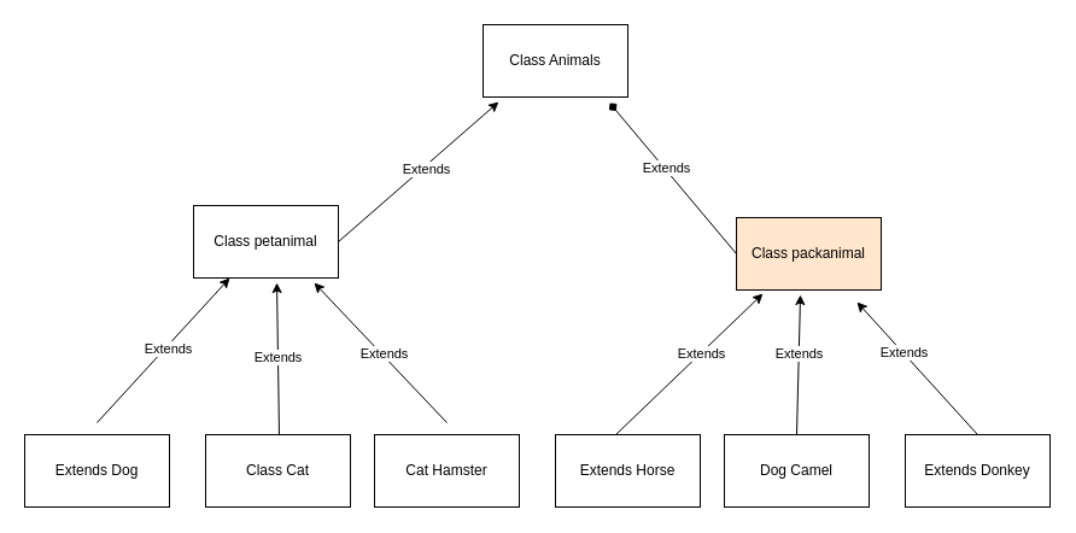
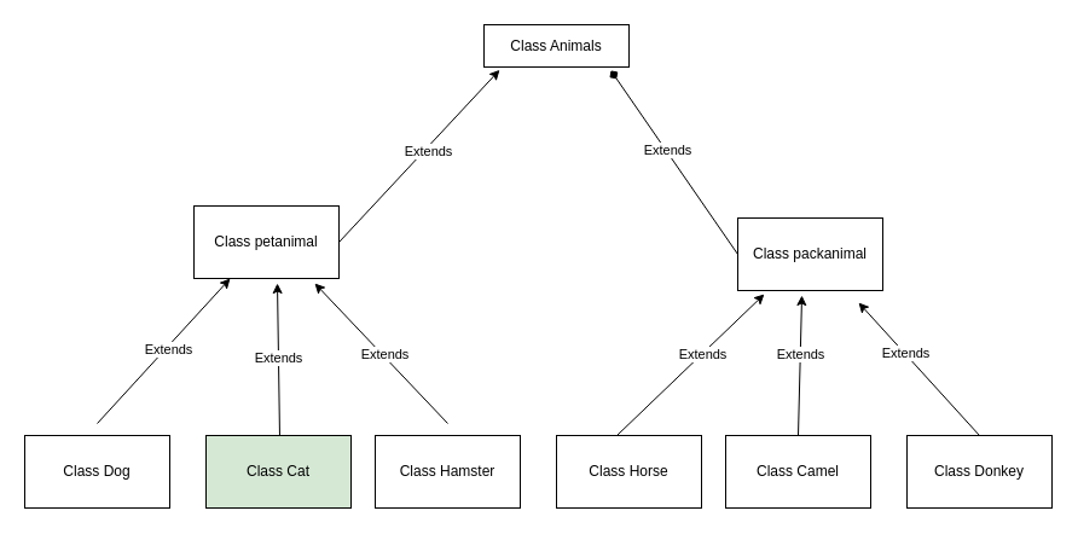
  <mxCell id="0" />
  <mxCell id="1" parent="0" />
- <mxCell id="2" value="Extends Dog" style="rounded=0;whiteSpace=wrap;html=1;" vertex="1" parent="1"><mxGeometry x="20" y="360" width="120" height="60" as="geometry" /></mxCell>
- <mxCell id="3" value="Class Cat" style="rounded=0;whiteSpace=wrap;html=1;" vertex="1" parent="1"><mxGeometry x="170" y="360" width="120" height="60" as="geometry" /></mxCell>
+ <mxCell id="2" value="Class Dog" style="rounded=0;whiteSpace=wrap;html=1;" vertex="1" parent="1"><mxGeometry x="20" y="360" width="120" height="60" as="geometry" /></mxCell>
+ <mxCell id="3" value="Class Cat" style="rounded=0;whiteSpace=wrap;html=1;fillColor=#d5e8d4;" vertex="1" parent="1"><mxGeometry x="170" y="360" width="120" height="60" as="geometry" /></mxCell>
  <mxCell id="4" value="Class petanimal" style="rounded=0;whiteSpace=wrap;html=1;" vertex="1" parent="1"><mxGeometry x="160" y="170" width="120" height="60" as="geometry" /></mxCell>
- <mxCell id="5" value="Cat Hamster" style="rounded=0;whiteSpace=wrap;html=1;" vertex="1" parent="1"><mxGeometry x="310" y="360" width="120" height="60" as="geometry" /></mxCell>
+ <mxCell id="5" value="Class Hamster" style="rounded=0;whiteSpace=wrap;html=1;" vertex="1" parent="1"><mxGeometry x="310" y="360" width="120" height="60" as="geometry" /></mxCell>
  <mxCell id="6" value="" style="endArrow=classic;html=1;rounded=0;entryX=0.25;entryY=1;entryDx=0;entryDy=0;" edge="1" parent="1" target="4"><mxGeometry width="50" height="50" relative="1" as="geometry"><mxPoint x="80" y="350" as="sourcePoint" /><mxPoint x="130" y="300" as="targetPoint" /><Array as="points" /></mxGeometry></mxCell>
  <mxCell id="7" value="Extends" style="edgeLabel;html=1;align=center;verticalAlign=middle;resizable=0;points=[];" vertex="1" connectable="0" parent="6"><mxGeometry x="0.043" y="-1" relative="1" as="geometry"><mxPoint as="offset" /></mxGeometry></mxCell>
  <mxCell id="8" value="" style="endArrow=classic;html=1;rounded=0;entryX=0.567;entryY=1.067;entryDx=0;entryDy=0;entryPerimeter=0;" edge="1" parent="1"><mxGeometry width="50" height="50" relative="1" as="geometry"><mxPoint x="230.98" y="360" as="sourcePoint" /><mxPoint x="229.02" y="234.02" as="targetPoint" /></mxGeometry></mxCell>
  <mxCell id="9" value="Extends" style="edgeLabel;html=1;align=center;verticalAlign=middle;resizable=0;points=[];" vertex="1" connectable="0" parent="8"><mxGeometry x="0.032" relative="1" as="geometry"><mxPoint as="offset" /></mxGeometry></mxCell>
  <mxCell id="10" value="" style="endArrow=classic;html=1;rounded=0;entryX=0.833;entryY=1.067;entryDx=0;entryDy=0;entryPerimeter=0;" edge="1" parent="1" target="4"><mxGeometry width="50" height="50" relative="1" as="geometry"><mxPoint x="370" y="350" as="sourcePoint" /><mxPoint x="420" y="300" as="targetPoint" /></mxGeometry></mxCell>
  <mxCell id="11" value="Extends" style="edgeLabel;html=1;align=center;verticalAlign=middle;resizable=0;points=[];" vertex="1" connectable="0" parent="10"><mxGeometry x="-0.017" y="-1" relative="1" as="geometry"><mxPoint x="1" as="offset" /></mxGeometry></mxCell>
- <mxCell id="12" value="Extends Horse" style="rounded=0;whiteSpace=wrap;html=1;" vertex="1" parent="1"><mxGeometry x="460" y="360" width="120" height="60" as="geometry" /></mxCell>
- <mxCell id="13" value="Dog Camel" style="rounded=0;whiteSpace=wrap;html=1;" vertex="1" parent="1"><mxGeometry x="600" y="360" width="120" height="60" as="geometry" /></mxCell>
- <mxCell id="14" value="Extends Donkey" style="rounded=0;whiteSpace=wrap;html=1;" vertex="1" parent="1"><mxGeometry x="750" y="360" width="120" height="60" as="geometry" /></mxCell>
- <mxCell id="15" value="Class packanimal" style="rounded=0;whiteSpace=wrap;html=1;fillColor=#ffe6cc;" vertex="1" parent="1"><mxGeometry x="610" y="180" width="120" height="60" as="geometry" /></mxCell>
+ <mxCell id="12" value="Class Horse" style="rounded=0;whiteSpace=wrap;html=1;" vertex="1" parent="1"><mxGeometry x="460" y="360" width="120" height="60" as="geometry" /></mxCell>
+ <mxCell id="13" value="Class Camel" style="rounded=0;whiteSpace=wrap;html=1;" vertex="1" parent="1"><mxGeometry x="600" y="360" width="120" height="60" as="geometry" /></mxCell>
+ <mxCell id="14" value="Class Donkey" style="rounded=0;whiteSpace=wrap;html=1;" vertex="1" parent="1"><mxGeometry x="750" y="360" width="120" height="60" as="geometry" /></mxCell>
+ <mxCell id="15" value="Class packanimal" style="rounded=0;whiteSpace=wrap;html=1;" vertex="1" parent="1"><mxGeometry x="610" y="180" width="120" height="60" as="geometry" /></mxCell>
  <mxCell id="16" value="" style="endArrow=classic;html=1;rounded=0;entryX=0.442;entryY=1.067;entryDx=0;entryDy=0;entryPerimeter=0;" edge="1" parent="1" target="15"><mxGeometry width="50" height="50" relative="1" as="geometry"><mxPoint x="660" y="360" as="sourcePoint" /><mxPoint x="710" y="310" as="targetPoint" /></mxGeometry></mxCell>
  <mxCell id="17" value="Extends" style="edgeLabel;html=1;align=center;verticalAlign=middle;resizable=0;points=[];" vertex="1" connectable="0" parent="16"><mxGeometry x="0.173" relative="1" as="geometry"><mxPoint as="offset" /></mxGeometry></mxCell>
  <mxCell id="18" value="" style="endArrow=classic;html=1;rounded=0;entryX=0.183;entryY=1.05;entryDx=0;entryDy=0;entryPerimeter=0;" edge="1" parent="1" target="15"><mxGeometry width="50" height="50" relative="1" as="geometry"><mxPoint x="510" y="360" as="sourcePoint" /><mxPoint x="560" y="310" as="targetPoint" /></mxGeometry></mxCell>
  <mxCell id="19" value="Extends" style="edgeLabel;html=1;align=center;verticalAlign=middle;resizable=0;points=[];" vertex="1" connectable="0" parent="18"><mxGeometry x="0.155" y="1" relative="1" as="geometry"><mxPoint y="1" as="offset" /></mxGeometry></mxCell>
  <mxCell id="20" value="" style="endArrow=classic;html=1;rounded=0;" edge="1" parent="1"><mxGeometry width="50" height="50" relative="1" as="geometry"><mxPoint x="810" y="360" as="sourcePoint" /><mxPoint x="710" y="250" as="targetPoint" /></mxGeometry></mxCell>
  <mxCell id="21" value="Extends" style="edgeLabel;html=1;align=center;verticalAlign=middle;resizable=0;points=[];" vertex="1" connectable="0" parent="20"><mxGeometry x="0.239" y="-1" relative="1" as="geometry"><mxPoint as="offset" /></mxGeometry></mxCell>
- <mxCell id="22" value="Class Animals" style="rounded=0;whiteSpace=wrap;html=1;" vertex="1" parent="1"><mxGeometry x="400" y="20" width="120" height="60" as="geometry" /></mxCell>
+ <mxCell id="22" value="Class Animals" style="rounded=0;whiteSpace=wrap;html=1;" vertex="1" parent="1"><mxGeometry x="400" y="20" width="120" height="35" as="geometry" /></mxCell>
  <mxCell id="23" value="" style="endArrow=classic;html=1;rounded=0;entryX=0.108;entryY=1.067;entryDx=0;entryDy=0;entryPerimeter=0;" edge="1" parent="1" target="22"><mxGeometry width="50" height="50" relative="1" as="geometry"><mxPoint x="280" y="200" as="sourcePoint" /><mxPoint x="330" y="150" as="targetPoint" /></mxGeometry></mxCell>
  <mxCell id="24" value="Extends" style="edgeLabel;html=1;align=center;verticalAlign=middle;resizable=0;points=[];" vertex="1" connectable="0" parent="23"><mxGeometry x="0.078" y="-2" relative="1" as="geometry"><mxPoint as="offset" /></mxGeometry></mxCell>
  <mxCell id="25" value="" style="endArrow=diamond;html=1;rounded=0;entryX=0.875;entryY=1.083;entryDx=0;entryDy=0;entryPerimeter=0;exitX=0;exitY=0.5;exitDx=0;exitDy=0;" edge="1" parent="1" source="15" target="22"><mxGeometry width="50" height="50" relative="1" as="geometry"><mxPoint x="580" y="210" as="sourcePoint" /><mxPoint x="630" y="160" as="targetPoint" /></mxGeometry></mxCell>
  <mxCell id="26" value="Extends" style="edgeLabel;html=1;align=center;verticalAlign=middle;resizable=0;points=[];" vertex="1" connectable="0" parent="25"><mxGeometry x="0.123" y="-1" relative="1" as="geometry"><mxPoint as="offset" /></mxGeometry></mxCell>
